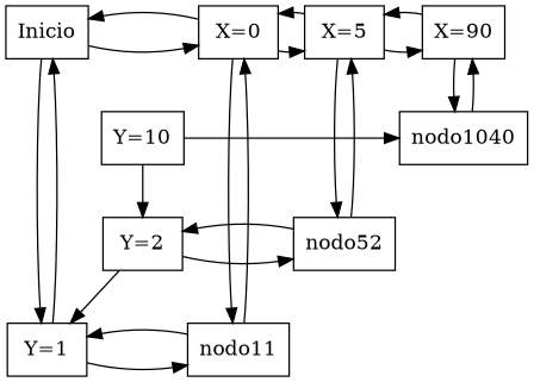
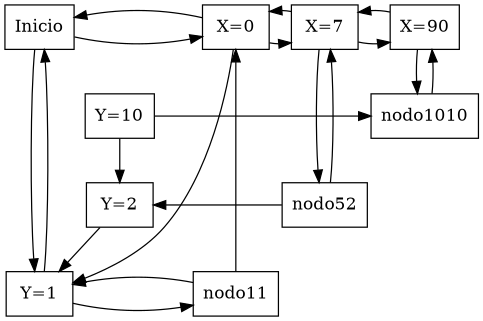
  digraph {
    node [group=0 shape=box styles=filled]
    n1 [label=Inicio]
    n2 [group=1 label="X=0"]
-   n3 [group=2 label="X=5"]
+   n3 [group=2 label="X=7"]
    n4 [group=3 label="X=90"]
    n5 [label="Y=1"]
    nodo11 [group=1]
    n7 [label="Y=2"]
    nodo52 [group=2]
    n9 [label="Y=10"]
-   nodo1010 [group=3 label=nodo1040]
+   nodo1010 [group=3]
    subgraph sub_1 {
      rank=same
      n1
      n2
    }
    subgraph sub_2 {
      rank=same
      n2
      n3
    }
    subgraph sub_3 {
      rank=same
      n3
      n4
    }
    subgraph sub_4 {
      rank=same
      n5
      nodo11
    }
    subgraph sub_5 {
      rank=same
      n7
      nodo52
    }
    subgraph sub_6 {
      rank=same
      n9
      nodo1010
    }
    n1 -> n2
    n1 -> n5
    n2 -> n1
    n2 -> n3
-   n2 -> nodo11
+   n2 -> n5
    n3 -> n2
    n3 -> n4
    n3 -> nodo52
    n4 -> n3
    n4 -> nodo1010
    n5 -> n1
    n5 -> nodo11
    nodo11 -> n2
    nodo11 -> n5
    n7 -> n5
-   n7 -> nodo52
    nodo52 -> n3
    nodo52 -> n7
    n9 -> n7
    n9 -> nodo1010
    nodo1010 -> n4
  }
